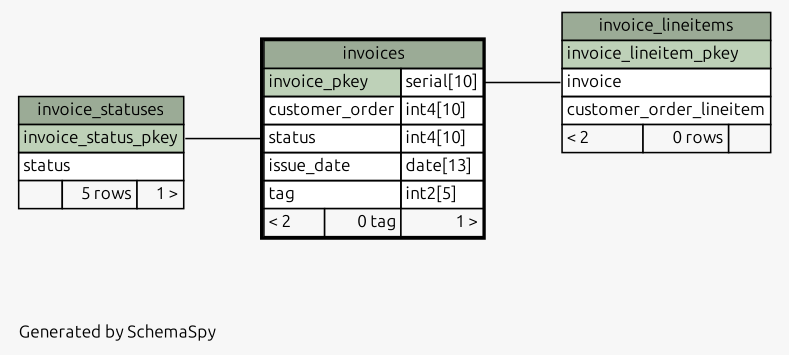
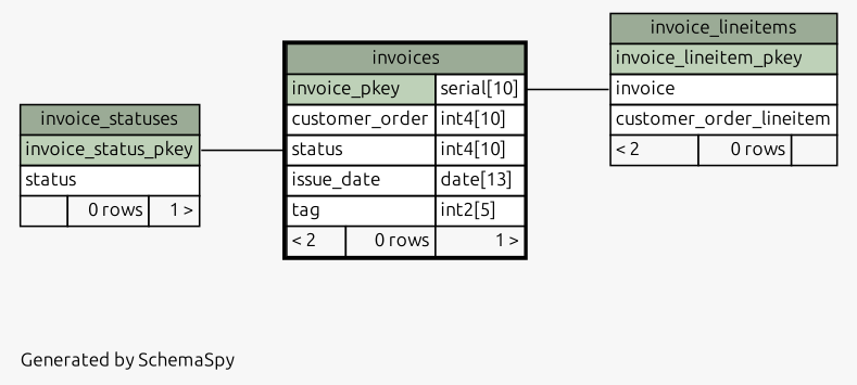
  digraph {
    bgcolor="#f7f7f7"
    fontname=Ubuntu
    fontsize=11
    label="\nGenerated by SchemaSpy"
    labeljust=l
    nodesep=0.18
    rankdir=RL
    ranksep=0.46
    node [fontname=Ubuntu fontsize=11 shape=plaintext]
    edge [arrowhead=none arrowsize=0.8 arrowtail=crowodot fontname=Ubuntu]
    n1 [label=<     <TABLE BORDER="0" CELLBORDER="1" CELLSPACING="0" BGCOLOR="#ffffff">       <TR><TD COLSPAN="3" BGCOLOR="#9bab96" ALIGN="CENTER">invoice_lineitems</TD></TR>       <TR><TD PORT="invoice_lineitem_pkey" COLSPAN="3" BGCOLOR="#bed1b8" ALIGN="LEFT">invoice_lineitem_pkey</TD></TR>       <TR><TD PORT="invoice" COLSPAN="3" ALIGN="LEFT">invoice</TD></TR>       <TR><TD PORT="customer_order_lineitem" COLSPAN="3" ALIGN="LEFT">customer_order_lineitem</TD></TR>       <TR><TD ALIGN="LEFT" BGCOLOR="#f7f7f7">&lt; 2</TD><TD ALIGN="RIGHT" BGCOLOR="#f7f7f7">0 rows</TD><TD ALIGN="RIGHT" BGCOLOR="#f7f7f7">  </TD></TR>     </TABLE>>]
-   n2 [label=<     <TABLE BORDER="2" CELLBORDER="1" CELLSPACING="0" BGCOLOR="#ffffff">       <TR><TD COLSPAN="3" BGCOLOR="#9bab96" ALIGN="CENTER">invoices</TD></TR>       <TR><TD PORT="invoice_pkey" COLSPAN="2" BGCOLOR="#bed1b8" ALIGN="LEFT">invoice_pkey</TD><TD PORT="invoice_pkey.type" ALIGN="LEFT">serial[10]</TD></TR>       <TR><TD PORT="customer_order" COLSPAN="2" ALIGN="LEFT">customer_order</TD><TD PORT="customer_order.type" ALIGN="LEFT">int4[10]</TD></TR>       <TR><TD PORT="status" COLSPAN="2" ALIGN="LEFT">status</TD><TD PORT="status.type" ALIGN="LEFT">int4[10]</TD></TR>       <TR><TD PORT="issue_date" COLSPAN="2" ALIGN="LEFT">issue_date</TD><TD PORT="issue_date.type" ALIGN="LEFT">date[13]</TD></TR>       <TR><TD PORT="tag" COLSPAN="2" ALIGN="LEFT">tag</TD><TD PORT="tag.type" ALIGN="LEFT">int2[5]</TD></TR>       <TR><TD ALIGN="LEFT" BGCOLOR="#f7f7f7">&lt; 2</TD><TD ALIGN="RIGHT" BGCOLOR="#f7f7f7">0 tag</TD><TD ALIGN="RIGHT" BGCOLOR="#f7f7f7">1 &gt;</TD></TR>     </TABLE>>]
-   n3 [label=<     <TABLE BORDER="0" CELLBORDER="1" CELLSPACING="0" BGCOLOR="#ffffff">       <TR><TD COLSPAN="3" BGCOLOR="#9bab96" ALIGN="CENTER">invoice_statuses</TD></TR>       <TR><TD PORT="invoice_status_pkey" COLSPAN="3" BGCOLOR="#bed1b8" ALIGN="LEFT">invoice_status_pkey</TD></TR>       <TR><TD PORT="status" COLSPAN="3" ALIGN="LEFT">status</TD></TR>       <TR><TD ALIGN="LEFT" BGCOLOR="#f7f7f7">  </TD><TD ALIGN="RIGHT" BGCOLOR="#f7f7f7">5 rows</TD><TD ALIGN="RIGHT" BGCOLOR="#f7f7f7">1 &gt;</TD></TR>     </TABLE>>]
+   n2 [label=<     <TABLE BORDER="2" CELLBORDER="1" CELLSPACING="0" BGCOLOR="#ffffff">       <TR><TD COLSPAN="3" BGCOLOR="#9bab96" ALIGN="CENTER">invoices</TD></TR>       <TR><TD PORT="invoice_pkey" COLSPAN="2" BGCOLOR="#bed1b8" ALIGN="LEFT">invoice_pkey</TD><TD PORT="invoice_pkey.type" ALIGN="LEFT">serial[10]</TD></TR>       <TR><TD PORT="customer_order" COLSPAN="2" ALIGN="LEFT">customer_order</TD><TD PORT="customer_order.type" ALIGN="LEFT">int4[10]</TD></TR>       <TR><TD PORT="status" COLSPAN="2" ALIGN="LEFT">status</TD><TD PORT="status.type" ALIGN="LEFT">int4[10]</TD></TR>       <TR><TD PORT="issue_date" COLSPAN="2" ALIGN="LEFT">issue_date</TD><TD PORT="issue_date.type" ALIGN="LEFT">date[13]</TD></TR>       <TR><TD PORT="tag" COLSPAN="2" ALIGN="LEFT">tag</TD><TD PORT="tag.type" ALIGN="LEFT">int2[5]</TD></TR>       <TR><TD ALIGN="LEFT" BGCOLOR="#f7f7f7">&lt; 2</TD><TD ALIGN="RIGHT" BGCOLOR="#f7f7f7">0 rows</TD><TD ALIGN="RIGHT" BGCOLOR="#f7f7f7">1 &gt;</TD></TR>     </TABLE>>]
+   n3 [label=<     <TABLE BORDER="0" CELLBORDER="1" CELLSPACING="0" BGCOLOR="#ffffff">       <TR><TD COLSPAN="3" BGCOLOR="#9bab96" ALIGN="CENTER">invoice_statuses</TD></TR>       <TR><TD PORT="invoice_status_pkey" COLSPAN="3" BGCOLOR="#bed1b8" ALIGN="LEFT">invoice_status_pkey</TD></TR>       <TR><TD PORT="status" COLSPAN="3" ALIGN="LEFT">status</TD></TR>       <TR><TD ALIGN="LEFT" BGCOLOR="#f7f7f7">  </TD><TD ALIGN="RIGHT" BGCOLOR="#f7f7f7">0 rows</TD><TD ALIGN="RIGHT" BGCOLOR="#f7f7f7">1 &gt;</TD></TR>     </TABLE>>]
    n1 -> n2 [headport="invoice_pkey.type:e" tailport="invoice:w"]
    n2 -> n3 [headport="invoice_status_pkey:e" tailport="status:w"]
  }
